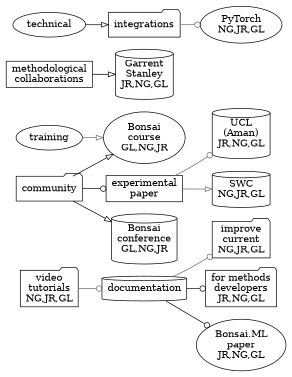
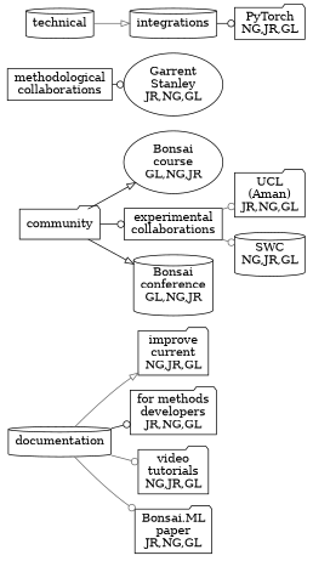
  digraph {
    rankdir=LR
    ranksep=0.2
    node [shape=cylinder]
    edge [arrowhead=odot color=gray40]
    "improve\ncurrent\nNG,JR,GL" [shape=folder]
    documentation
    "for methods\ndevelopers\nJR,NG,GL" [shape=folder]
    "video\ntutorials\nNG,JR,GL" [shape=folder]
-   "Bonsai.ML\npaper\nJR,NG,GL" [shape=ellipse]
-   training [shape=ellipse]
+   "Bonsai.ML\npaper\nJR,NG,GL" [shape=folder]
    "Bonsai\ncourse\nGL,NG,JR" [shape=ellipse]
    community [shape=folder]
-   n9 [label=<<FONT COLOR="BLACK">experimental<br/>paper</FONT>> shape=box]
+   n9 [label=<<FONT COLOR="BLACK">experimental<br/>collaborations</FONT>> shape=box]
    "Bonsai\nconference\nGL,NG,JR"
-   "UCL\n(Aman)\nJR,NG,GL"
+   "UCL\n(Aman)\nJR,NG,GL" [shape=folder]
    "SWC\nNG,JR,GL"
    n13 [label=<<FONT COLOR="BLACK">methodological<br/>collaborations</FONT>> shape=box]
-   "Garrent\nStanley\nJR,NG,GL"
-   technical [shape=ellipse]
-   integrations [shape=folder]
-   "PyTorch\nNG,JR,GL" [shape=ellipse]
-   documentation -> "improve\ncurrent\nNG,JR,GL"
+   "Garrent\nStanley\nJR,NG,GL" [shape=ellipse]
+   technical
+   integrations
+   "PyTorch\nNG,JR,GL" [shape=folder]
+   documentation -> "improve\ncurrent\nNG,JR,GL" [arrowhead=onormal]
    documentation -> "for methods\ndevelopers\nJR,NG,GL" [color=black]
-   "video\ntutorials\nNG,JR,GL" -> documentation
-   documentation -> "Bonsai.ML\npaper\nJR,NG,GL" [color=black]
-   training -> "Bonsai\ncourse\nGL,NG,JR" [arrowhead=onormal]
+   documentation -> "video\ntutorials\nNG,JR,GL"
+   documentation -> "Bonsai.ML\npaper\nJR,NG,GL"
    community -> "Bonsai\ncourse\nGL,NG,JR" [arrowhead=onormal color=black]
    community -> n9 [color=black]
    community -> "Bonsai\nconference\nGL,NG,JR" [arrowhead=onormal color=black]
    n9 -> "UCL\n(Aman)\nJR,NG,GL"
-   n9 -> "SWC\nNG,JR,GL" [arrowhead=onormal]
-   n13 -> "Garrent\nStanley\nJR,NG,GL" [arrowhead=onormal color=black]
-   technical -> integrations [arrowhead=onormal color=black]
-   integrations -> "PyTorch\nNG,JR,GL"
+   n9 -> "SWC\nNG,JR,GL"
+   n13 -> "Garrent\nStanley\nJR,NG,GL" [color=black]
+   technical -> integrations [arrowhead=onormal]
+   integrations -> "PyTorch\nNG,JR,GL" [color=black]
  }
